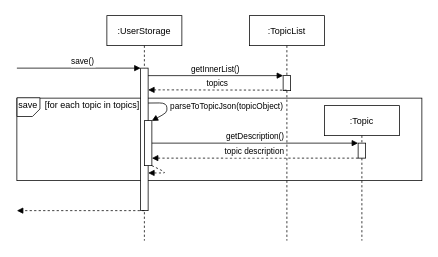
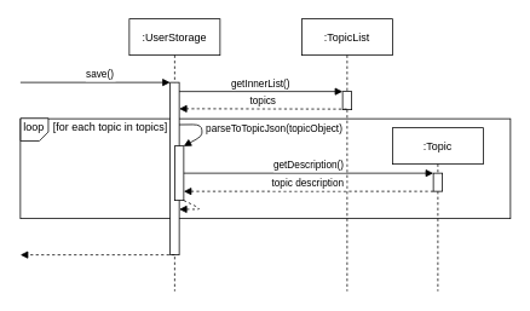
  <mxCell id="0" />
  <mxCell id="1" parent="0" />
  <mxCell id="2" value="" style="rounded=0;whiteSpace=wrap;html=1;" parent="1" vertex="1"><mxGeometry y="130" width="540" height="110" as="geometry" x="22" /></mxCell>
  <mxCell id="3" value="" style="shape=card;whiteSpace=wrap;html=1;rotation=90;direction=south;size=10;" parent="1" vertex="1"><mxGeometry x="25" y="126.75" width="25" height="30.5" as="geometry" /></mxCell>
- <mxCell id="4" value="save&amp;nbsp; &amp;nbsp;[for each topic in topics]" style="text;html=1;strokeColor=none;fillColor=none;align=center;verticalAlign=middle;whiteSpace=wrap;rounded=0;" parent="1" vertex="1"><mxGeometry x="20" y="130" width="170" height="20" as="geometry" /></mxCell>
+ <mxCell id="4" value="loop&amp;nbsp; &amp;nbsp;[for each topic in topics]" style="text;html=1;strokeColor=none;fillColor=none;align=center;verticalAlign=middle;whiteSpace=wrap;rounded=0;" parent="1" vertex="1"><mxGeometry x="20" y="130" width="170" height="20" as="geometry" /></mxCell>
  <mxCell id="5" value=":UserStorage" style="shape=umlLifeline;perimeter=lifelinePerimeter;container=1;collapsible=0;recursiveResize=0;rounded=0;shadow=0;strokeWidth=1;" parent="1" vertex="1"><mxGeometry x="142" y="20" width="100" height="300" as="geometry" /></mxCell>
  <mxCell id="6" value="" style="points=[];perimeter=orthogonalPerimeter;rounded=0;shadow=0;strokeWidth=1;" parent="5" vertex="1"><mxGeometry x="45" y="70" width="10" height="190" as="geometry" /></mxCell>
  <mxCell id="7" value="save()" style="verticalAlign=bottom;startArrow=none;endArrow=block;startSize=8;shadow=0;strokeWidth=1;startFill=0;" parent="5" target="6" edge="1"><mxGeometry x="0.067" relative="1" as="geometry"><mxPoint x="-120" y="70" as="sourcePoint" /><mxPoint as="offset" /></mxGeometry></mxCell>
  <mxCell id="8" value="" style="points=[];perimeter=orthogonalPerimeter;rounded=0;shadow=0;strokeWidth=1;" parent="5" vertex="1"><mxGeometry x="50" y="140" width="10" height="60" as="geometry" /></mxCell>
  <mxCell id="9" value=":TopicList" style="shape=umlLifeline;perimeter=lifelinePerimeter;container=1;collapsible=0;recursiveResize=0;rounded=0;shadow=0;strokeWidth=1;" parent="1" vertex="1"><mxGeometry x="332" y="20" width="100" height="300" as="geometry" /></mxCell>
  <mxCell id="10" value="" style="points=[];perimeter=orthogonalPerimeter;rounded=0;shadow=0;strokeWidth=1;" parent="9" vertex="1"><mxGeometry x="45" y="80" width="10" height="20" as="geometry" /></mxCell>
  <mxCell id="11" value="getInnerList()" style="verticalAlign=bottom;endArrow=block;entryX=0;entryY=0;shadow=0;strokeWidth=1;" parent="1" source="6" target="10" edge="1"><mxGeometry relative="1" as="geometry"><mxPoint x="297" y="100" as="sourcePoint" /></mxGeometry></mxCell>
  <mxCell id="12" value="topics" style="verticalAlign=bottom;endArrow=block;shadow=0;strokeWidth=1;dashed=1;exitX=0.462;exitY=0.969;exitDx=0;exitDy=0;exitPerimeter=0;" parent="1" source="10" target="6" edge="1"><mxGeometry relative="1" as="geometry"><mxPoint x="362" y="119" as="sourcePoint" /><mxPoint x="199" y="119" as="targetPoint" /><Array as="points"><mxPoint x="222" y="119" /></Array></mxGeometry></mxCell>
  <mxCell id="13" value="parseToTopicJson(topicObject)" style="verticalAlign=bottom;endArrow=block;shadow=0;strokeWidth=1;exitX=1;exitY=0.038;exitDx=0;exitDy=0;exitPerimeter=0;entryX=0.98;entryY=0.013;entryDx=0;entryDy=0;entryPerimeter=0;" parent="1" edge="1"><mxGeometry x="0.247" y="80" relative="1" as="geometry"><mxPoint x="197" y="136.56" as="sourcePoint" /><mxPoint x="201.8" y="160.25" as="targetPoint" /><Array as="points"><mxPoint x="222" y="136.34" /><mxPoint x="222" y="149.34" /></Array><mxPoint x="42" y="-70" as="offset" /></mxGeometry></mxCell>
  <mxCell id="14" value=":Topic" style="shape=umlLifeline;perimeter=lifelinePerimeter;container=1;collapsible=0;recursiveResize=0;rounded=0;shadow=0;strokeWidth=1;" parent="1" vertex="1"><mxGeometry x="432" y="140" width="100" height="180" as="geometry" /></mxCell>
  <mxCell id="15" value="" style="points=[];perimeter=orthogonalPerimeter;rounded=0;shadow=0;strokeWidth=1;" parent="14" vertex="1"><mxGeometry x="45" y="50" width="10" height="20" as="geometry" /></mxCell>
  <mxCell id="16" value="getDescription()" style="verticalAlign=bottom;endArrow=block;shadow=0;strokeWidth=1;" parent="1" target="15" edge="1"><mxGeometry relative="1" as="geometry"><mxPoint x="202" y="190" as="sourcePoint" /><mxPoint x="382" y="190" as="targetPoint" /></mxGeometry></mxCell>
  <mxCell id="17" value="" style="verticalAlign=bottom;endArrow=block;shadow=0;strokeWidth=1;exitX=1;exitY=0.038;exitDx=0;exitDy=0;exitPerimeter=0;dashed=1;" parent="1" edge="1"><mxGeometry x="-0.058" y="10" relative="1" as="geometry"><mxPoint x="202" y="220" as="sourcePoint" /><mxPoint x="197" y="229.78" as="targetPoint" /><Array as="points"><mxPoint x="222" y="229.78" /><mxPoint x="212" y="229.78" /></Array><mxPoint x="10" y="-10" as="offset" /></mxGeometry></mxCell>
  <mxCell id="18" value="" style="verticalAlign=bottom;endArrow=block;dashed=1;endSize=6;exitX=0.5;exitY=1;shadow=0;strokeWidth=1;exitDx=0;exitDy=0;exitPerimeter=0;endFill=1;" parent="1" edge="1"><mxGeometry relative="1" as="geometry"><mxPoint y="280" as="targetPoint" x="22" /><mxPoint x="192" y="280" as="sourcePoint" /></mxGeometry></mxCell>
  <mxCell id="19" value="topic description" style="verticalAlign=bottom;endArrow=block;shadow=0;strokeWidth=1;dashed=1;" parent="1" source="15" target="8" edge="1"><mxGeometry relative="1" as="geometry"><mxPoint x="446.62" y="210.38" as="sourcePoint" /><mxPoint x="262" y="210" as="targetPoint" /><Array as="points"><mxPoint x="287" y="210" /></Array></mxGeometry></mxCell>
